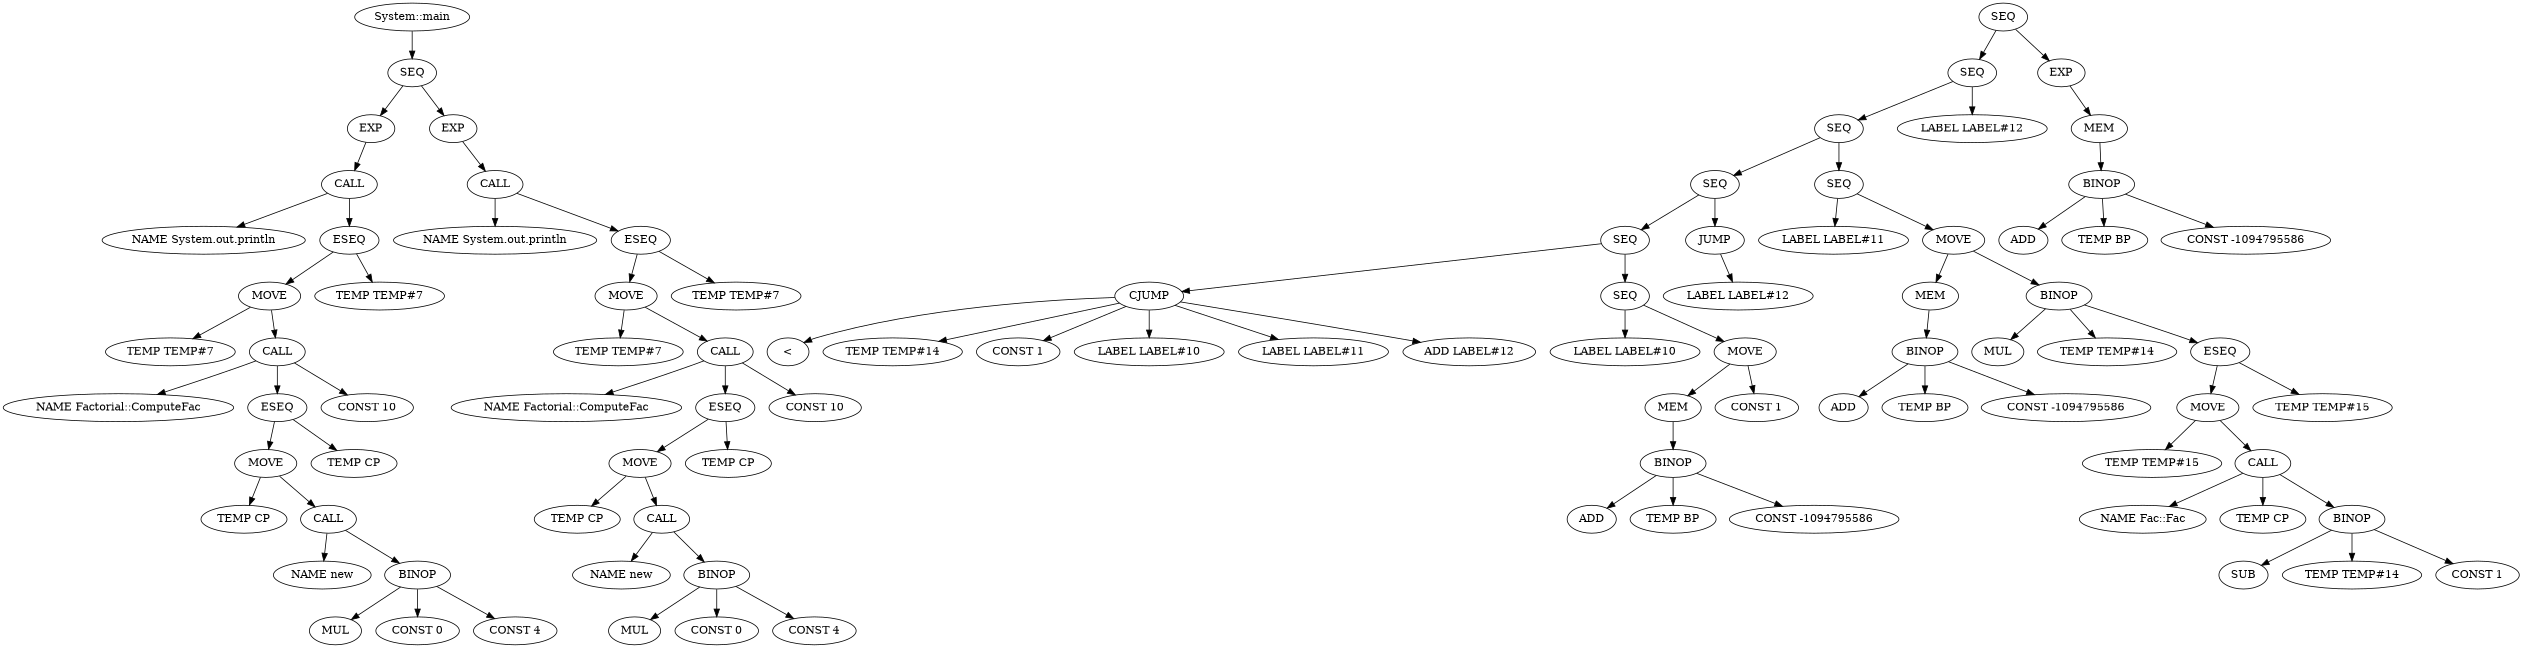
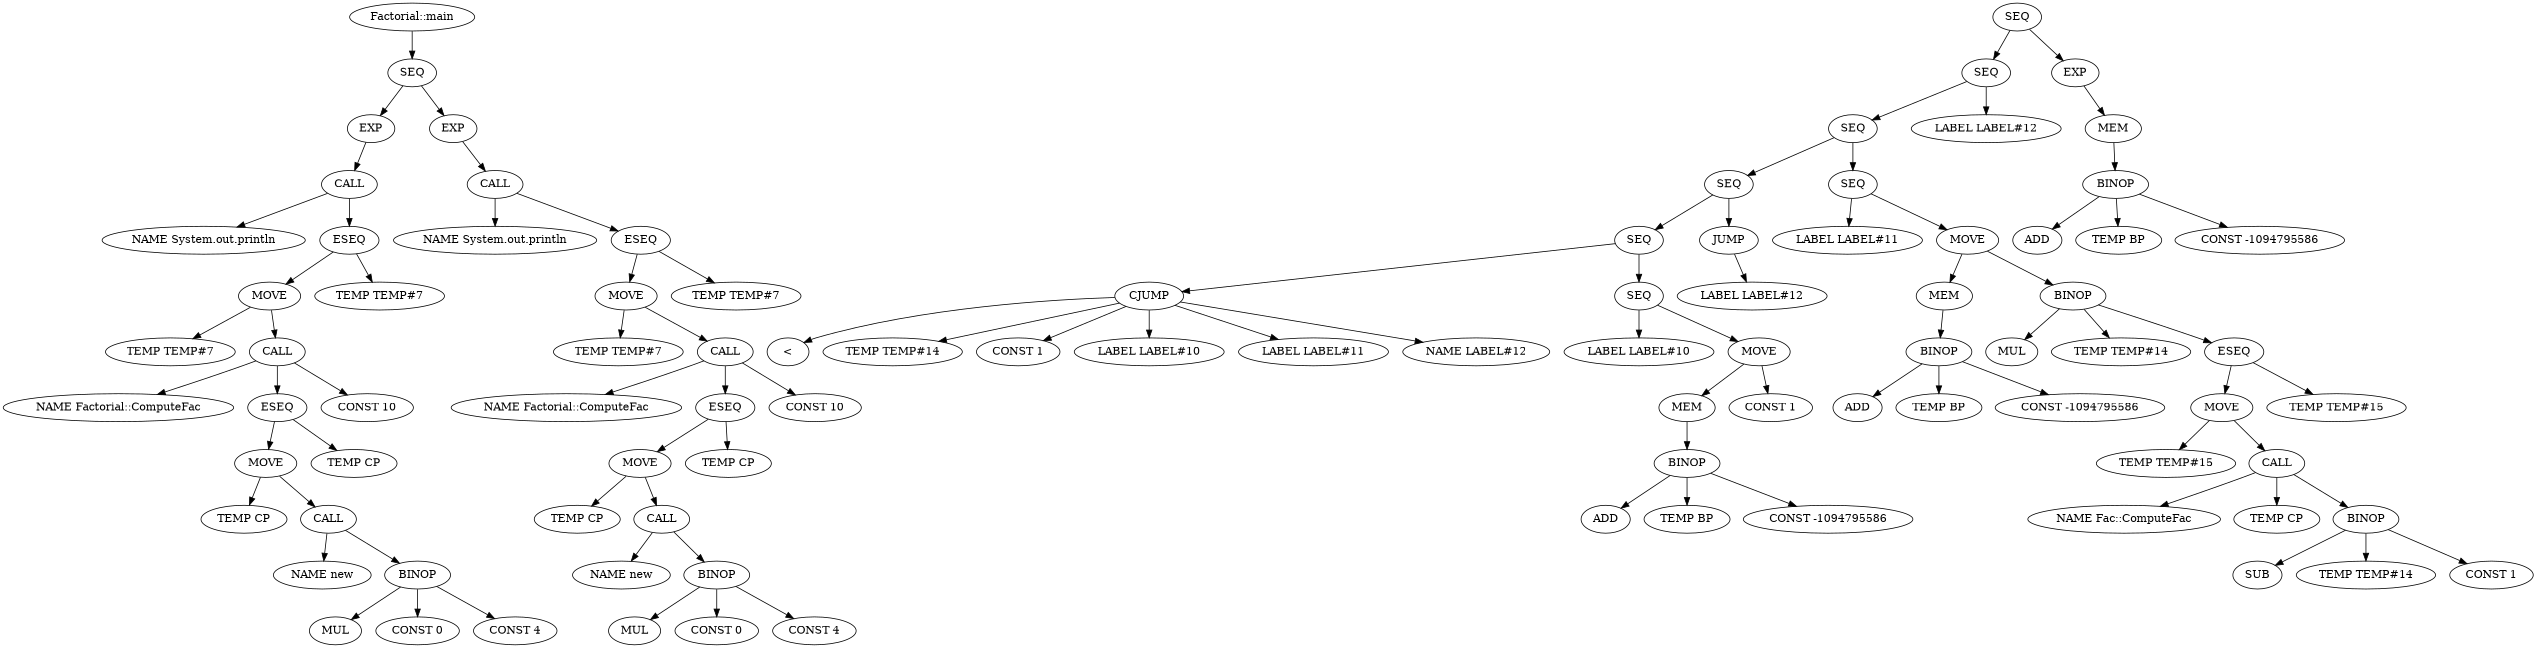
  digraph {
-   n1 [label="System::main"]
+   n1 [label="Factorial::main"]
    n2 [label=SEQ]
    n3 [label=EXP]
    n4 [label=EXP]
    n5 [label=CALL]
    n6 [label=CALL]
    n7 [label="NAME System.out.println"]
    n8 [label=ESEQ]
    n9 [label=MOVE]
    n10 [label="TEMP TEMP#7"]
    n11 [label="TEMP TEMP#7"]
    n12 [label=CALL]
    n13 [label="NAME Factorial::ComputeFac"]
    n14 [label=ESEQ]
    n15 [label="CONST 10"]
    n16 [label=MOVE]
    n17 [label="TEMP CP"]
    n18 [label="TEMP CP"]
    n19 [label=CALL]
    n20 [label="NAME new"]
    n21 [label=BINOP]
    n22 [label=MUL]
    n23 [label="CONST 0"]
    n24 [label="CONST 4"]
    n25 [label="NAME System.out.println"]
    n26 [label=ESEQ]
    n27 [label=MOVE]
    n28 [label="TEMP TEMP#7"]
    n29 [label="TEMP TEMP#7"]
    n30 [label=CALL]
    n31 [label="NAME Factorial::ComputeFac"]
    n32 [label=ESEQ]
    n33 [label="CONST 10"]
    n34 [label=MOVE]
    n35 [label="TEMP CP"]
    n36 [label="TEMP CP"]
    n37 [label=CALL]
    n38 [label="NAME new"]
    n39 [label=BINOP]
    n40 [label=MUL]
    n41 [label="CONST 0"]
    n42 [label="CONST 4"]
    n43 [label=SEQ]
    n44 [label=SEQ]
    n45 [label=EXP]
    n46 [label=SEQ]
    n47 [label="LABEL LABEL#12"]
    n48 [label=MEM]
    n49 [label=SEQ]
    n50 [label=SEQ]
    n51 [label=SEQ]
    n52 [label=JUMP]
    n53 [label="LABEL LABEL#11"]
    n54 [label=MOVE]
    n55 [label=CJUMP]
    n56 [label=SEQ]
    n57 [label="LABEL LABEL#12"]
    n58 [label="<"]
    n59 [label="TEMP TEMP#14"]
    n60 [label="CONST 1"]
    n61 [label="LABEL LABEL#10"]
    n62 [label="LABEL LABEL#11"]
-   n63 [label="ADD LABEL#12"]
+   n63 [label="NAME LABEL#12"]
    n64 [label="LABEL LABEL#10"]
    n65 [label=MOVE]
    n66 [label=MEM]
    n67 [label="CONST 1"]
    n68 [label=BINOP]
    n69 [label=ADD]
    n70 [label="TEMP BP"]
    n71 [label="CONST -1094795586"]
    n72 [label=MEM]
    n73 [label=BINOP]
    n74 [label=BINOP]
    n75 [label=MUL]
    n76 [label="TEMP TEMP#14"]
    n77 [label=ESEQ]
    n78 [label=ADD]
    n79 [label="TEMP BP"]
    n80 [label="CONST -1094795586"]
    n81 [label=MOVE]
    n82 [label="TEMP TEMP#15"]
    n83 [label="TEMP TEMP#15"]
    n84 [label=CALL]
-   n85 [label="NAME Fac::Fac"]
+   n85 [label="NAME Fac::ComputeFac"]
    n86 [label="TEMP CP"]
    n87 [label=BINOP]
    n88 [label=SUB]
    n89 [label="TEMP TEMP#14"]
    n90 [label="CONST 1"]
    n91 [label=BINOP]
    n92 [label=ADD]
    n93 [label="TEMP BP"]
    n94 [label="CONST -1094795586"]
    n1 -> n2
    n2 -> n3
    n2 -> n4
    n3 -> n5
    n4 -> n6
    n5 -> n7
    n5 -> n8
    n6 -> n25
    n6 -> n26
    n8 -> n9
    n8 -> n10
    n9 -> n11
    n9 -> n12
    n12 -> n13
    n12 -> n14
    n12 -> n15
    n14 -> n16
    n14 -> n17
    n16 -> n18
    n16 -> n19
    n19 -> n20
    n19 -> n21
    n21 -> n22
    n21 -> n23
    n21 -> n24
    n26 -> n27
    n26 -> n28
    n27 -> n29
    n27 -> n30
    n30 -> n31
    n30 -> n32
    n30 -> n33
    n32 -> n34
    n32 -> n35
    n34 -> n36
    n34 -> n37
    n37 -> n38
    n37 -> n39
    n39 -> n40
    n39 -> n41
    n39 -> n42
    n43 -> n44
    n43 -> n45
    n44 -> n46
    n44 -> n47
    n45 -> n48
    n46 -> n49
    n46 -> n50
    n48 -> n91
    n49 -> n51
    n49 -> n52
    n50 -> n53
    n50 -> n54
    n51 -> n55
    n51 -> n56
    n52 -> n57
    n54 -> n72
    n54 -> n73
    n55 -> n58
    n55 -> n59
    n55 -> n60
    n55 -> n61
    n55 -> n62
    n55 -> n63
    n56 -> n64
    n56 -> n65
    n65 -> n66
    n65 -> n67
    n66 -> n68
    n68 -> n69
    n68 -> n70
    n68 -> n71
    n72 -> n74
    n73 -> n75
    n73 -> n76
    n73 -> n77
    n74 -> n78
    n74 -> n79
    n74 -> n80
    n77 -> n81
    n77 -> n82
    n81 -> n83
    n81 -> n84
    n84 -> n85
    n84 -> n86
    n84 -> n87
    n87 -> n88
    n87 -> n89
    n87 -> n90
    n91 -> n92
    n91 -> n93
    n91 -> n94
  }
